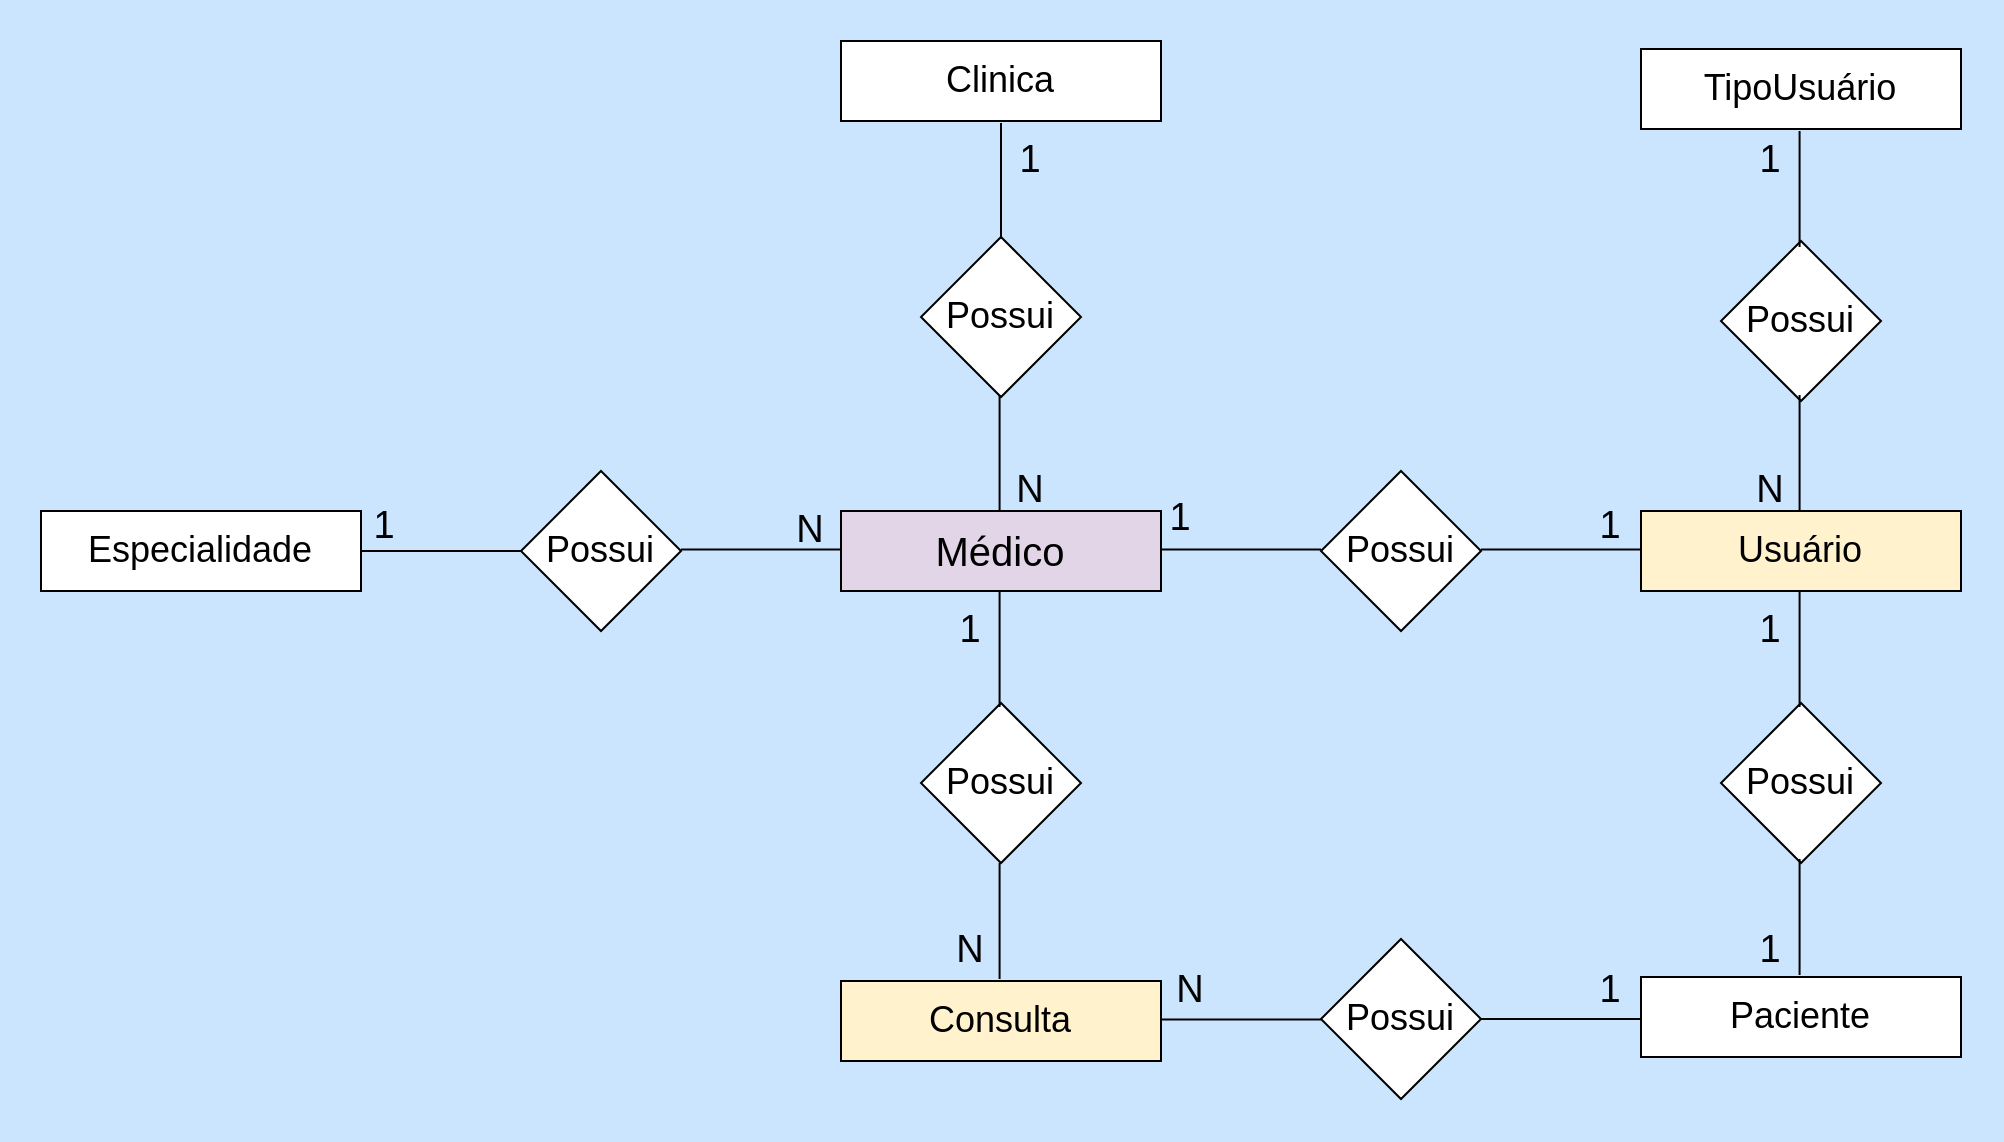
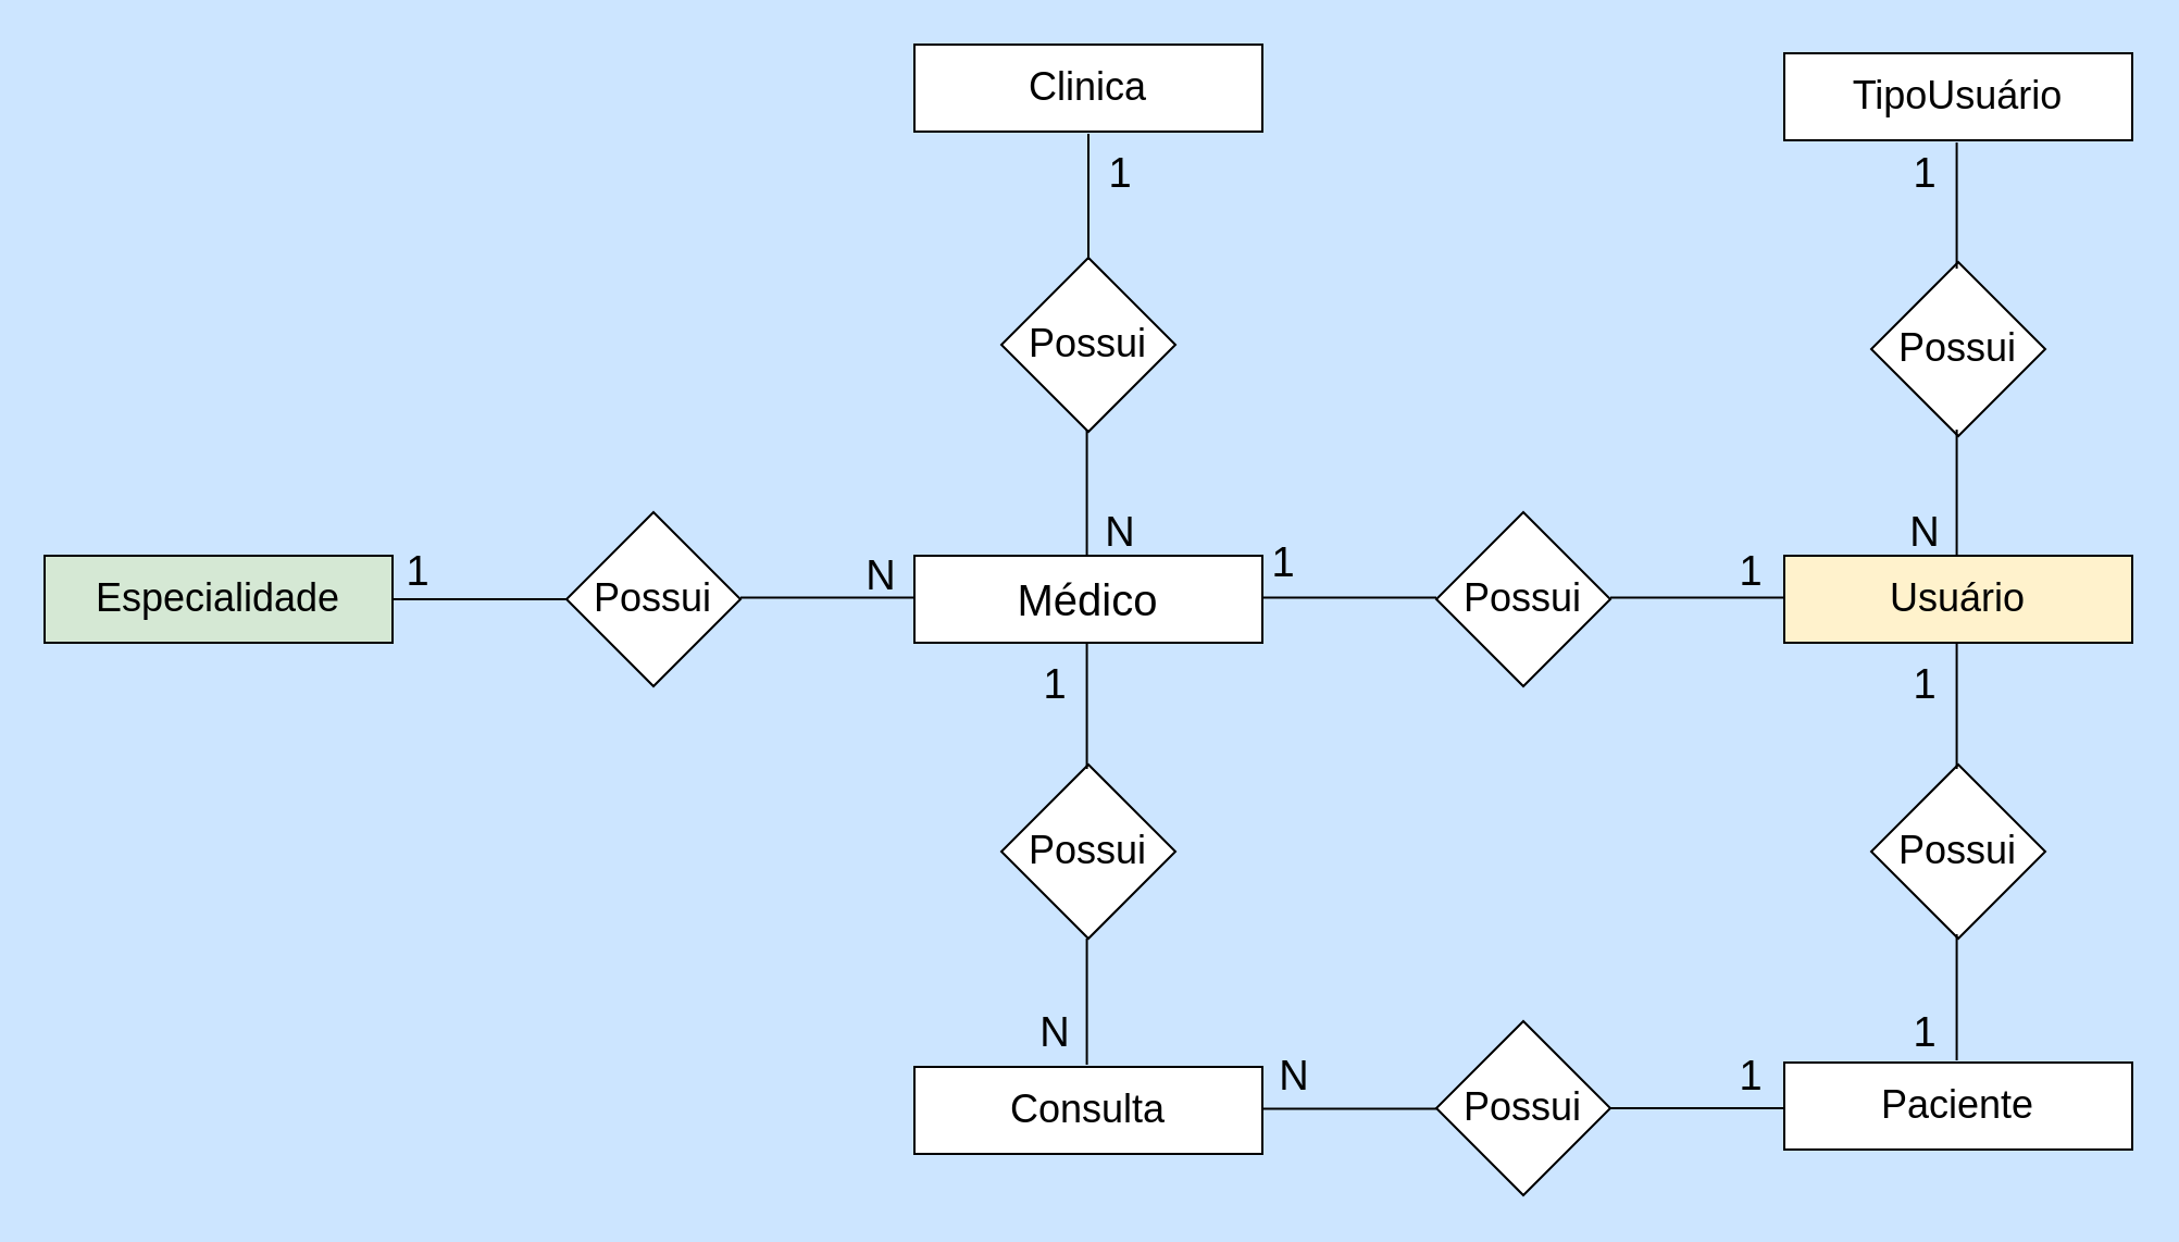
  <mxCell id="0" />
  <mxCell id="1" parent="0" />
  <mxCell id="2" value="&lt;font style=&quot;font-size: 18px&quot;&gt;Clinica&lt;/font&gt;" style="rounded=0;whiteSpace=wrap;html=1;" parent="1" vertex="1"><mxGeometry x="420" y="20" width="160" height="40" as="geometry" /></mxCell>
- <mxCell id="3" value="&lt;font style=&quot;font-size: 20px&quot;&gt;Médico&lt;/font&gt;" style="rounded=0;whiteSpace=wrap;html=1;fillColor=#e1d5e7;" parent="1" vertex="1"><mxGeometry x="420" y="255" width="160" height="40" as="geometry" /></mxCell>
+ <mxCell id="3" value="&lt;font style=&quot;font-size: 20px&quot;&gt;Médico&lt;/font&gt;" style="rounded=0;whiteSpace=wrap;html=1;" parent="1" vertex="1"><mxGeometry x="420" y="255" width="160" height="40" as="geometry" /></mxCell>
  <mxCell id="4" value="&lt;font style=&quot;font-size: 18px&quot;&gt;Possui&lt;/font&gt;" style="rhombus;whiteSpace=wrap;html=1;" parent="1" vertex="1"><mxGeometry x="460" y="118" width="80" height="80" as="geometry" /></mxCell>
  <mxCell id="5" value="&lt;font style=&quot;font-size: 18px&quot;&gt;Possui&lt;/font&gt;" style="rhombus;whiteSpace=wrap;html=1;" parent="1" vertex="1"><mxGeometry x="460" y="351" width="80" height="80" as="geometry" /></mxCell>
  <mxCell id="6" value="&lt;font style=&quot;font-size: 18px&quot;&gt;Possui&lt;/font&gt;" style="rhombus;whiteSpace=wrap;html=1;" parent="1" vertex="1"><mxGeometry x="660" y="235" width="80" height="80" as="geometry" /></mxCell>
  <mxCell id="7" value="&lt;font style=&quot;font-size: 18px&quot;&gt;Possui&lt;/font&gt;" style="rhombus;whiteSpace=wrap;html=1;" parent="1" vertex="1"><mxGeometry x="260" y="235" width="80" height="80" as="geometry" /></mxCell>
- <mxCell id="8" value="&lt;font style=&quot;font-size: 18px&quot;&gt;Especialidade&lt;/font&gt;" style="rounded=0;whiteSpace=wrap;html=1;" parent="1" vertex="1"><mxGeometry y="255" width="160" height="40" as="geometry" x="20" /></mxCell>
+ <mxCell id="8" value="&lt;font style=&quot;font-size: 18px&quot;&gt;Especialidade&lt;/font&gt;" style="rounded=0;whiteSpace=wrap;html=1;fillColor=#d5e8d4;" parent="1" vertex="1"><mxGeometry y="255" width="160" height="40" as="geometry" x="20" /></mxCell>
  <mxCell id="9" value="&lt;font style=&quot;font-size: 18px&quot;&gt;Usuário&lt;/font&gt;" style="rounded=0;whiteSpace=wrap;html=1;fillColor=#fff2cc;" parent="1" vertex="1"><mxGeometry x="820" y="255" width="160" height="40" as="geometry" /></mxCell>
- <mxCell id="10" value="&lt;font style=&quot;font-size: 18px&quot;&gt;Consulta&lt;/font&gt;" style="rounded=0;whiteSpace=wrap;html=1;fillColor=#fff2cc;" parent="1" vertex="1"><mxGeometry x="420" y="490" width="160" height="40" as="geometry" /></mxCell>
+ <mxCell id="10" value="&lt;font style=&quot;font-size: 18px&quot;&gt;Consulta&lt;/font&gt;" style="rounded=0;whiteSpace=wrap;html=1;" parent="1" vertex="1"><mxGeometry x="420" y="490" width="160" height="40" as="geometry" /></mxCell>
  <mxCell id="11" value="&lt;font style=&quot;font-size: 18px&quot;&gt;Possui&lt;/font&gt;" style="rhombus;whiteSpace=wrap;html=1;" parent="1" vertex="1"><mxGeometry x="660" y="469" width="80" height="80" as="geometry" /></mxCell>
  <mxCell id="12" value="&lt;font style=&quot;font-size: 18px&quot;&gt;Paciente&lt;/font&gt;" style="rounded=0;whiteSpace=wrap;html=1;" parent="1" vertex="1"><mxGeometry x="820" y="488" width="160" height="40" as="geometry" /></mxCell>
  <mxCell id="13" value="&lt;font style=&quot;font-size: 18px&quot;&gt;Possui&lt;/font&gt;" style="rhombus;whiteSpace=wrap;html=1;" parent="1" vertex="1"><mxGeometry x="860" y="120" width="80" height="80" as="geometry" /></mxCell>
  <mxCell id="14" value="&lt;font style=&quot;font-size: 18px&quot;&gt;TipoUsuário&lt;/font&gt;" style="rounded=0;whiteSpace=wrap;html=1;" parent="1" vertex="1"><mxGeometry x="820" y="24" width="160" height="40" as="geometry" /></mxCell>
  <mxCell id="15" value="" style="endArrow=none;html=1;entryX=0;entryY=0.5;entryDx=0;entryDy=0;exitX=1;exitY=0.5;exitDx=0;exitDy=0;" parent="1" source="8" target="7" edge="1"><mxGeometry width="50" height="50" relative="1" as="geometry"><mxPoint x="220" y="275" as="sourcePoint" /><mxPoint x="270" y="225" as="targetPoint" /></mxGeometry></mxCell>
  <mxCell id="16" value="" style="endArrow=none;html=1;entryX=0;entryY=0.5;entryDx=0;entryDy=0;exitX=1;exitY=0.5;exitDx=0;exitDy=0;" parent="1" edge="1"><mxGeometry width="50" height="50" relative="1" as="geometry"><mxPoint x="340" y="274.29" as="sourcePoint" /><mxPoint x="420" y="274.29" as="targetPoint" /></mxGeometry></mxCell>
  <mxCell id="17" value="" style="endArrow=none;html=1;entryX=0;entryY=0.5;entryDx=0;entryDy=0;exitX=1;exitY=0.5;exitDx=0;exitDy=0;" parent="1" edge="1"><mxGeometry width="50" height="50" relative="1" as="geometry"><mxPoint x="580" y="274.29" as="sourcePoint" /><mxPoint x="660" y="274.29" as="targetPoint" /></mxGeometry></mxCell>
  <mxCell id="18" value="" style="endArrow=none;html=1;entryX=0;entryY=0.5;entryDx=0;entryDy=0;exitX=1;exitY=0.5;exitDx=0;exitDy=0;" parent="1" edge="1"><mxGeometry width="50" height="50" relative="1" as="geometry"><mxPoint x="740" y="274.29" as="sourcePoint" /><mxPoint x="820" y="274.29" as="targetPoint" /></mxGeometry></mxCell>
  <mxCell id="19" value="" style="endArrow=none;html=1;entryX=0.5;entryY=1;entryDx=0;entryDy=0;" parent="1" edge="1"><mxGeometry width="50" height="50" relative="1" as="geometry"><mxPoint x="500" y="119" as="sourcePoint" /><mxPoint x="500" y="61" as="targetPoint" /></mxGeometry></mxCell>
  <mxCell id="20" value="" style="endArrow=none;html=1;entryX=0.5;entryY=1;entryDx=0;entryDy=0;" parent="1" edge="1"><mxGeometry width="50" height="50" relative="1" as="geometry"><mxPoint x="499.29" y="255" as="sourcePoint" /><mxPoint x="499.29" y="197" as="targetPoint" /></mxGeometry></mxCell>
  <mxCell id="21" value="" style="endArrow=none;html=1;entryX=0.5;entryY=1;entryDx=0;entryDy=0;" parent="1" edge="1"><mxGeometry width="50" height="50" relative="1" as="geometry"><mxPoint x="499.29" y="353" as="sourcePoint" /><mxPoint x="499.29" y="295" as="targetPoint" /></mxGeometry></mxCell>
  <mxCell id="22" value="" style="endArrow=none;html=1;entryX=0.5;entryY=1;entryDx=0;entryDy=0;" parent="1" edge="1"><mxGeometry width="50" height="50" relative="1" as="geometry"><mxPoint x="499.29" y="489" as="sourcePoint" /><mxPoint x="499.29" y="431" as="targetPoint" /></mxGeometry></mxCell>
  <mxCell id="23" value="" style="endArrow=none;html=1;entryX=0;entryY=0.5;entryDx=0;entryDy=0;exitX=1;exitY=0.5;exitDx=0;exitDy=0;" parent="1" edge="1"><mxGeometry width="50" height="50" relative="1" as="geometry"><mxPoint x="580" y="509.29" as="sourcePoint" /><mxPoint x="660" y="509.29" as="targetPoint" /></mxGeometry></mxCell>
  <mxCell id="24" value="" style="endArrow=none;html=1;entryX=0;entryY=0.5;entryDx=0;entryDy=0;exitX=1;exitY=0.5;exitDx=0;exitDy=0;" parent="1" edge="1"><mxGeometry width="50" height="50" relative="1" as="geometry"><mxPoint x="740" y="509" as="sourcePoint" /><mxPoint x="820" y="509" as="targetPoint" /></mxGeometry></mxCell>
  <mxCell id="25" value="&lt;font style=&quot;font-size: 18px&quot;&gt;Possui&lt;/font&gt;" style="rhombus;whiteSpace=wrap;html=1;" parent="1" vertex="1"><mxGeometry x="860" y="351" width="80" height="80" as="geometry" /></mxCell>
  <mxCell id="26" value="" style="endArrow=none;html=1;entryX=0.5;entryY=1;entryDx=0;entryDy=0;" parent="1" edge="1"><mxGeometry width="50" height="50" relative="1" as="geometry"><mxPoint x="899.29" y="353" as="sourcePoint" /><mxPoint x="899.29" y="295" as="targetPoint" /></mxGeometry></mxCell>
  <mxCell id="27" value="" style="endArrow=none;html=1;entryX=0.5;entryY=1;entryDx=0;entryDy=0;" parent="1" edge="1"><mxGeometry width="50" height="50" relative="1" as="geometry"><mxPoint x="899.29" y="487" as="sourcePoint" /><mxPoint x="899.29" y="429" as="targetPoint" /></mxGeometry></mxCell>
  <mxCell id="28" value="" style="endArrow=none;html=1;entryX=0.5;entryY=1;entryDx=0;entryDy=0;" parent="1" edge="1"><mxGeometry width="50" height="50" relative="1" as="geometry"><mxPoint x="899.29" y="255" as="sourcePoint" /><mxPoint x="899.29" y="197" as="targetPoint" /></mxGeometry></mxCell>
  <mxCell id="29" value="" style="endArrow=none;html=1;entryX=0.5;entryY=1;entryDx=0;entryDy=0;" parent="1" edge="1"><mxGeometry width="50" height="50" relative="1" as="geometry"><mxPoint x="899.29" y="123" as="sourcePoint" /><mxPoint x="899.29" y="65" as="targetPoint" /></mxGeometry></mxCell>
  <mxCell id="30" value="&lt;font style=&quot;font-size: 19px&quot;&gt;1&lt;/font&gt;" style="text;html=1;strokeColor=none;fillColor=none;align=center;verticalAlign=middle;whiteSpace=wrap;rounded=0;" parent="1" vertex="1"><mxGeometry x="157" y="243" width="70" height="40" as="geometry" /></mxCell>
  <mxCell id="31" value="&lt;font style=&quot;font-size: 19px&quot;&gt;N&lt;/font&gt;" style="text;html=1;strokeColor=none;fillColor=none;align=center;verticalAlign=middle;whiteSpace=wrap;rounded=0;" parent="1" vertex="1"><mxGeometry x="370" y="245" width="70" height="40" as="geometry" /></mxCell>
  <mxCell id="32" value="&lt;font style=&quot;font-size: 19px&quot;&gt;1&lt;/font&gt;" style="text;html=1;strokeColor=none;fillColor=none;align=center;verticalAlign=middle;whiteSpace=wrap;rounded=0;" parent="1" vertex="1"><mxGeometry x="770" y="243" width="70" height="40" as="geometry" /></mxCell>
  <mxCell id="33" value="&lt;font style=&quot;font-size: 19px&quot;&gt;1&lt;/font&gt;" style="text;html=1;strokeColor=none;fillColor=none;align=center;verticalAlign=middle;whiteSpace=wrap;rounded=0;" parent="1" vertex="1"><mxGeometry x="450" y="295" width="70" height="40" as="geometry" /></mxCell>
  <mxCell id="34" value="&lt;font style=&quot;font-size: 19px&quot;&gt;N&lt;/font&gt;" style="text;html=1;strokeColor=none;fillColor=none;align=center;verticalAlign=middle;whiteSpace=wrap;rounded=0;" parent="1" vertex="1"><mxGeometry x="450" y="455" width="70" height="40" as="geometry" /></mxCell>
  <mxCell id="35" value="&lt;font style=&quot;font-size: 19px&quot;&gt;N&lt;/font&gt;" style="text;html=1;strokeColor=none;fillColor=none;align=center;verticalAlign=middle;whiteSpace=wrap;rounded=0;" parent="1" vertex="1"><mxGeometry x="560" y="475" width="70" height="40" as="geometry" /></mxCell>
  <mxCell id="36" value="&lt;font style=&quot;font-size: 19px&quot;&gt;1&lt;/font&gt;" style="text;html=1;strokeColor=none;fillColor=none;align=center;verticalAlign=middle;whiteSpace=wrap;rounded=0;" parent="1" vertex="1"><mxGeometry x="770" y="475" width="70" height="40" as="geometry" /></mxCell>
  <mxCell id="37" value="&lt;font style=&quot;font-size: 19px&quot;&gt;1&lt;/font&gt;" style="text;html=1;strokeColor=none;fillColor=none;align=center;verticalAlign=middle;whiteSpace=wrap;rounded=0;" parent="1" vertex="1"><mxGeometry x="850" y="295" width="70" height="40" as="geometry" /></mxCell>
  <mxCell id="38" value="&lt;font style=&quot;font-size: 19px&quot;&gt;1&lt;/font&gt;" style="text;html=1;strokeColor=none;fillColor=none;align=center;verticalAlign=middle;whiteSpace=wrap;rounded=0;" parent="1" vertex="1"><mxGeometry x="850" y="455" width="70" height="40" as="geometry" /></mxCell>
  <mxCell id="39" value="&lt;font style=&quot;font-size: 19px&quot;&gt;N&lt;/font&gt;" style="text;html=1;strokeColor=none;fillColor=none;align=center;verticalAlign=middle;whiteSpace=wrap;rounded=0;" parent="1" vertex="1"><mxGeometry x="850" y="225" width="70" height="40" as="geometry" /></mxCell>
  <mxCell id="40" value="&lt;font style=&quot;font-size: 19px&quot;&gt;1&lt;/font&gt;" style="text;html=1;strokeColor=none;fillColor=none;align=center;verticalAlign=middle;whiteSpace=wrap;rounded=0;" parent="1" vertex="1"><mxGeometry x="850" y="60" width="70" height="40" as="geometry" /></mxCell>
  <mxCell id="41" value="&lt;font style=&quot;font-size: 19px&quot;&gt;1&lt;/font&gt;" style="text;html=1;strokeColor=none;fillColor=none;align=center;verticalAlign=middle;whiteSpace=wrap;rounded=0;" parent="1" vertex="1"><mxGeometry x="480" y="60" width="70" height="40" as="geometry" /></mxCell>
  <mxCell id="42" value="&lt;font style=&quot;font-size: 19px&quot;&gt;N&lt;/font&gt;" style="text;html=1;strokeColor=none;fillColor=none;align=center;verticalAlign=middle;whiteSpace=wrap;rounded=0;" parent="1" vertex="1"><mxGeometry x="480" y="225" width="70" height="40" as="geometry" /></mxCell>
  <mxCell id="43" value="&lt;font style=&quot;font-size: 19px&quot;&gt;1&lt;/font&gt;" style="text;html=1;strokeColor=none;fillColor=none;align=center;verticalAlign=middle;whiteSpace=wrap;rounded=0;" vertex="1" parent="1"><mxGeometry x="555" y="239" width="70" height="40" as="geometry" /></mxCell>
